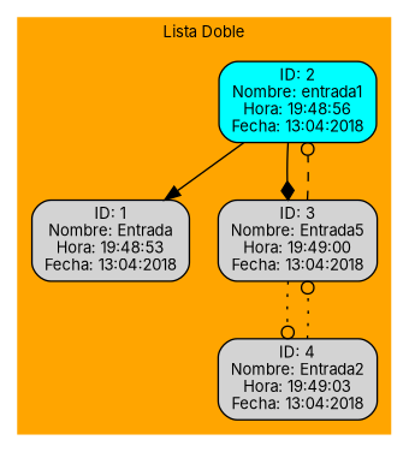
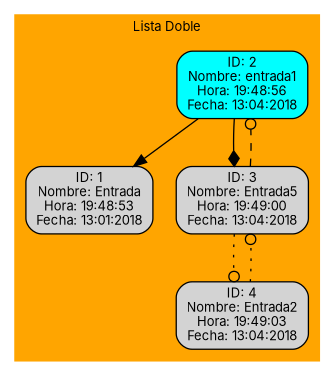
  digraph {
    fontname=Inter
    node [fontname=Inter fontsize=10 shape=Mrecord style=filled]
    edge [arrowhead=odot fontname=Inter style=solid]
-   n1 [label=" ID: 1&#92;nNombre: Entrada&#92;nHora: 19:48:53&#92;nFecha: 13:04:2018"]
+   n1 [label=" ID: 1&#92;nNombre: Entrada&#92;nHora: 19:48:53&#92;nFecha: 13:01:2018"]
    n2 [fillcolor=cyan label=" ID: 2&#92;nNombre: entrada1&#92;nHora: 19:48:56&#92;nFecha: 13:04:2018"]
    n3 [label=" ID: 3&#92;nNombre: Entrada5&#92;nHora: 19:49:00&#92;nFecha: 13:04:2018"]
    n4 [label=" ID: 4&#92;nNombre: Entrada2&#92;nHora: 19:49:03&#92;nFecha: 13:04:2018"]
    subgraph cluster_1 {
      color=orange
      fontsize=10
      label="Lista Doble"
      shape=Mrecord
      style="filled, bold"
      n1
      n2
      n3
      n4
    }
    n2 -> n1 [arrowhead=normal]
    n2 -> n3 [arrowhead=diamond]
    n3 -> n2 [style=dashed]
    n3 -> n4 [style=dotted]
    n4 -> n3 [style=dotted]
  }
